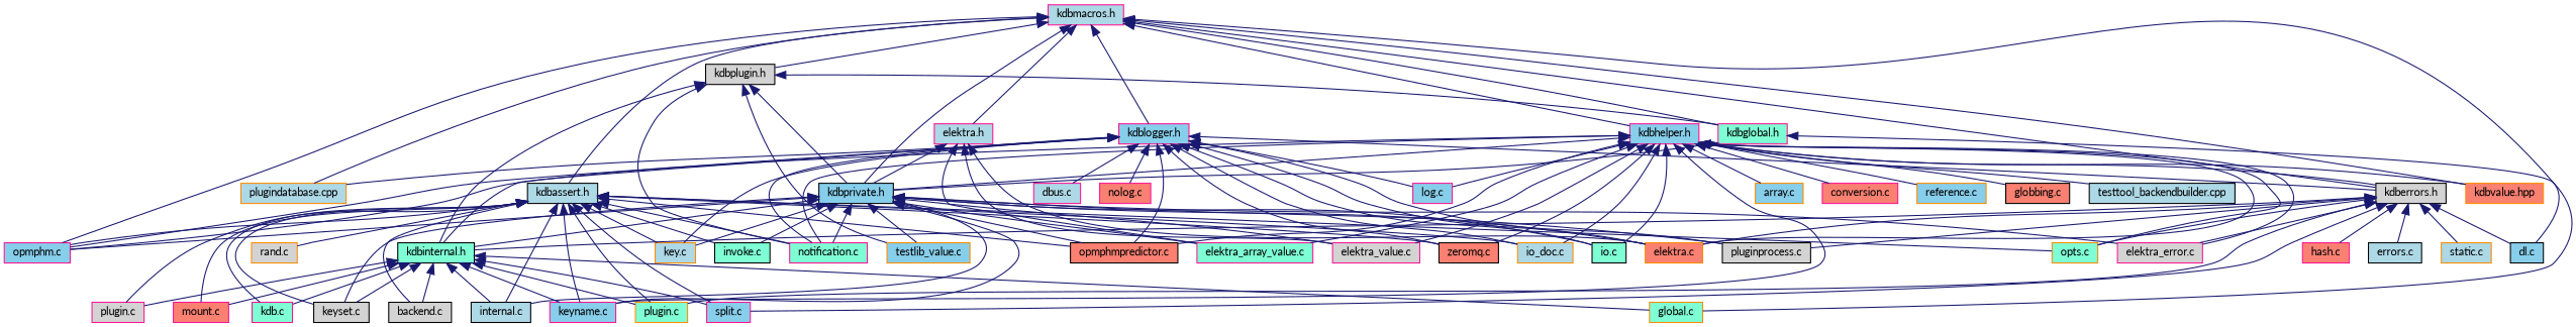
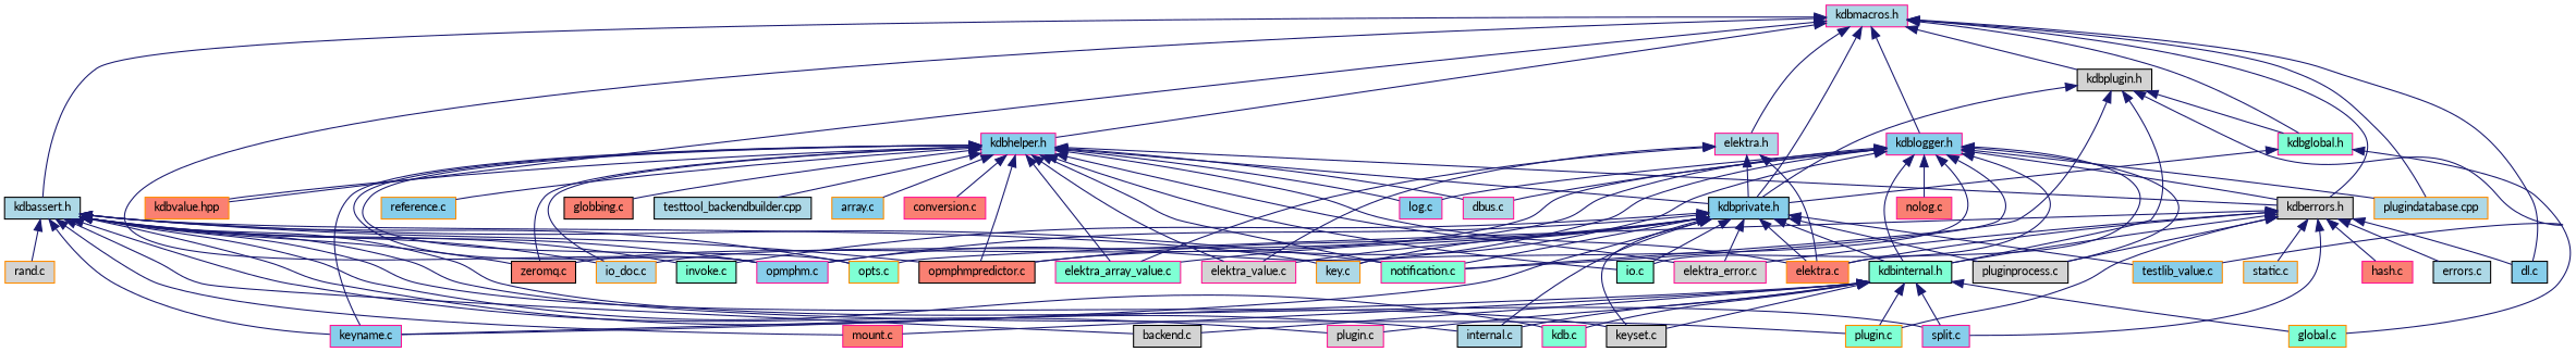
  digraph {
    fontname=Lato
    node [color=deeppink fillcolor=lightblue fontname=Lato fontsize=10 shape=record style=filled]
    edge [color=midnightblue dir=back fontname=Lato fontsize=10 labelfontname=Helvetica labelfontsize=10 style=solid]
    n1 [fontcolor=black height=0.2 label="kdbmacros.h" width=0.4]
    n2 [fillcolor=skyblue height=0.2 label="opmphm.c" width=0.4]
    n3 [color=black fillcolor=skyblue height=0.2 label="dl.c" width=0.4]
    n4 [color=darkorange height=0.2 label="plugindatabase.cpp" width=0.4]
    n5 [height=0.2 label="elektra.h" width=0.4]
    n6 [color=black fillcolor=skyblue height=0.2 label="kdbprivate.h" width=0.4]
    n7 [color=black height=0.2 label="kdbassert.h" width=0.4]
    n8 [color=black fillcolor=lightgrey height=0.2 label="kdberrors.h" width=0.4]
    n9 [fillcolor=aquamarine height=0.2 label="kdbglobal.h" width=0.4]
    n10 [fillcolor=skyblue height=0.2 label="kdbhelper.h" width=0.4]
    n11 [color=darkorange fillcolor=salmon height=0.2 label="kdbvalue.hpp" width=0.4]
    n12 [fillcolor=skyblue height=0.2 label="kdblogger.h" width=0.4]
    n13 [color=black fillcolor=lightgrey height=0.2 label="kdbplugin.h" width=0.4]
    n14 [color=darkorange fillcolor=salmon height=0.2 label="elektra.c" width=0.4]
    n15 [fillcolor=aquamarine height=0.2 label="elektra_array_value.c" width=0.4]
    n16 [fillcolor=lightgrey height=0.2 label="elektra_value.c" width=0.4]
    n17 [color=black height=0.2 label="internal.c" width=0.4]
    n18 [color=darkorange height=0.2 label="key.c" width=0.4]
    n19 [fillcolor=skyblue height=0.2 label="keyname.c" width=0.4]
    n20 [color=black fillcolor=lightgrey height=0.2 label="keyset.c" width=0.4]
    n21 [color=black fillcolor=salmon height=0.2 label="opmphmpredictor.c" width=0.4]
    n22 [fillcolor=lightgrey height=0.2 label="elektra_error.c" width=0.4]
    n23 [color=black fillcolor=aquamarine height=0.2 label="invoke.c" width=0.4]
    n24 [color=black fillcolor=aquamarine height=0.2 label="io.c" width=0.4]
    n25 [fillcolor=aquamarine height=0.2 label="notification.c" width=0.4]
    n26 [color=black fillcolor=lightgrey height=0.2 label="pluginprocess.c" width=0.4]
    n27 [color=darkorange fillcolor=skyblue height=0.2 label="testlib_value.c" width=0.4]
    n28 [color=black fillcolor=aquamarine height=0.2 label="kdbinternal.h" width=0.4]
    n29 [color=black fillcolor=lightgrey height=0.2 label="backend.c" width=0.4]
    n30 [fillcolor=aquamarine height=0.2 label="kdb.c" width=0.4]
    n31 [fillcolor=salmon height=0.2 label="mount.c" width=0.4]
    n32 [color=darkorange fillcolor=aquamarine height=0.2 label="plugin.c" width=0.4]
    n33 [fillcolor=skyblue height=0.2 label="split.c" width=0.4]
    n34 [fillcolor=lightgrey height=0.2 label="plugin.c" width=0.4]
    n35 [color=darkorange fillcolor=lightgrey height=0.2 label="rand.c" width=0.4]
    n36 [color=black fillcolor=salmon height=0.2 label="zeromq.c" width=0.4]
    n37 [color=darkorange fillcolor=aquamarine height=0.2 label="opts.c" width=0.4]
    n38 [color=darkorange height=0.2 label="io_doc.c" width=0.4]
    n39 [fillcolor=salmon height=0.2 label="hash.c" width=0.4]
    n40 [color=black height=0.2 label="errors.c" width=0.4]
    n41 [color=darkorange height=0.2 label="static.c" width=0.4]
    n42 [color=darkorange fillcolor=aquamarine height=0.2 label="global.c" width=0.4]
    n43 [color=darkorange fillcolor=skyblue height=0.2 label="array.c" width=0.4]
    n44 [fillcolor=salmon height=0.2 label="conversion.c" width=0.4]
    n45 [color=darkorange fillcolor=skyblue height=0.2 label="reference.c" width=0.4]
    n46 [fillcolor=skyblue height=0.2 label="log.c" width=0.4]
    n47 [color=black fillcolor=salmon height=0.2 label="globbing.c" width=0.4]
    n48 [height=0.2 label="dbus.c" width=0.4]
    n49 [color=black height=0.2 label="testtool_backendbuilder.cpp" width=0.4]
    n50 [fillcolor=salmon height=0.2 label="nolog.c" width=0.4]
    n1 -> n2
    n1 -> n3
    n1 -> n4
    n1 -> n5
    n1 -> n6
    n1 -> n7
    n1 -> n8
    n1 -> n9
    n1 -> n10
    n1 -> n11
    n1 -> n12
    n1 -> n13
    n5 -> n6
    n5 -> n14
    n5 -> n15
    n5 -> n16
    n6 -> n2
    n6 -> n14
    n6 -> n15
    n6 -> n16
    n6 -> n17
    n6 -> n18
    n6 -> n19
    n6 -> n20
    n6 -> n21
    n6 -> n22
    n6 -> n23
    n6 -> n24
    n6 -> n25
    n6 -> n26
    n6 -> n27
    n6 -> n28
    n7 -> n2
    n7 -> n17
    n7 -> n18
    n7 -> n19
    n7 -> n20
    n7 -> n21
    n7 -> n23
    n7 -> n25
    n7 -> n29
    n7 -> n30
    n7 -> n31
    n7 -> n32
    n7 -> n33
    n7 -> n34
    n7 -> n35
    n7 -> n36
    n7 -> n37
    n7 -> n38
    n8 -> n3
    n8 -> n14
    n8 -> n22
    n8 -> n26
    n8 -> n28
    n8 -> n32
    n8 -> n33
    n8 -> n37
    n8 -> n39
    n8 -> n40
    n8 -> n41
    n9 -> n6
    n9 -> n42
    n10 -> n2
    n10 -> n6
    n10 -> n8
    n10 -> n11
    n10 -> n14
    n10 -> n15
    n10 -> n16
    n10 -> n19
    n10 -> n21
    n10 -> n22
    n10 -> n24
    n10 -> n25
    n10 -> n36
    n10 -> n37
    n10 -> n38
    n10 -> n43
    n10 -> n44
    n10 -> n45
    n10 -> n46
    n10 -> n47
+   n10 -> n48
    n10 -> n49
    n12 -> n2
    n12 -> n4
    n12 -> n8
    n12 -> n14
    n12 -> n18
    n12 -> n21
    n12 -> n24
    n12 -> n25
    n12 -> n26
    n12 -> n28
    n12 -> n36
    n12 -> n38
    n12 -> n46
    n12 -> n48
    n12 -> n50
    n13 -> n6
    n13 -> n9
    n13 -> n25
    n13 -> n27
    n13 -> n28
    n28 -> n17
    n28 -> n19
    n28 -> n20
    n28 -> n29
    n28 -> n30
    n28 -> n31
    n28 -> n32
    n28 -> n33
    n28 -> n34
    n28 -> n42
  }
